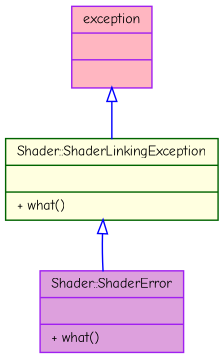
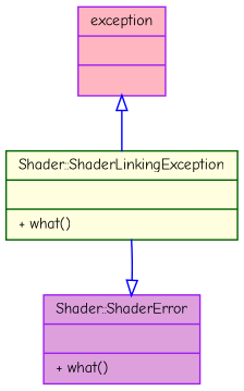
  digraph {
    fontname="Comic Neue"
    node [color=purple fontname="Comic Neue" fontsize=10 shape=record style=filled]
    edge [arrowtail=onormal color=blue dir=back fontname="Comic Neue" fontsize=10 labelfontname=Helvetica labelfontsize=10 style=solid]
    n1 [color=darkgreen fillcolor=lightyellow fontcolor=black height=0.2 label="{Shader::ShaderLinkingException\n||+ what()\l}" width=0.4]
    n2 [fillcolor=plum height=0.2 label="{Shader::ShaderError\n||+ what()\l}" width=0.4]
    n3 [fillcolor=lightpink height=0.2 label="{exception\n||}" width=0.4]
-   n1 -> n2
+   n2 -> n1
    n3 -> n1
  }
